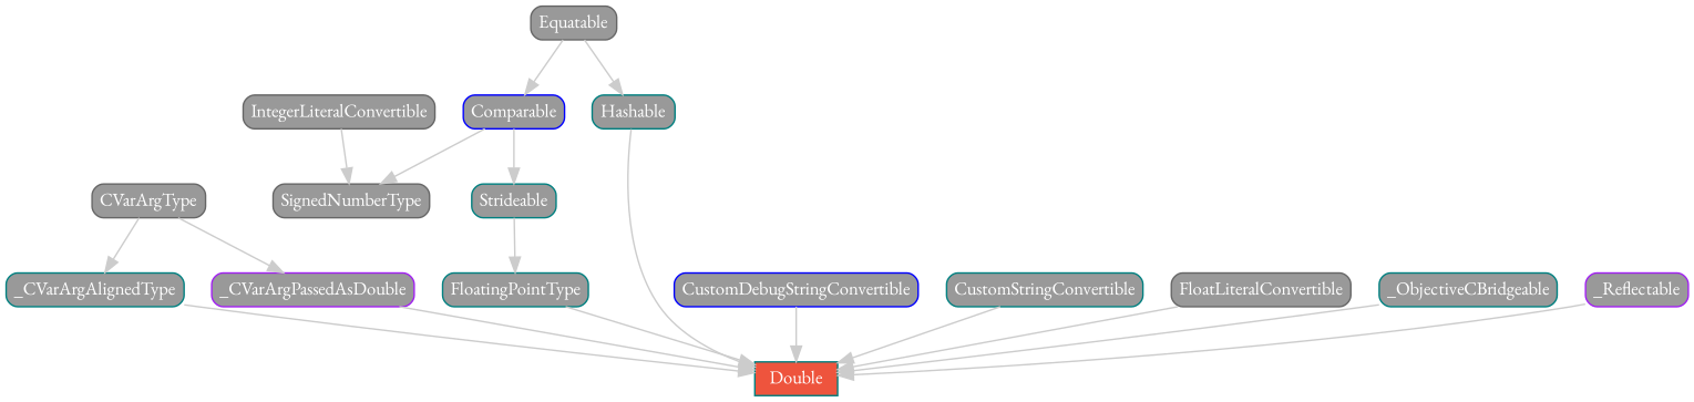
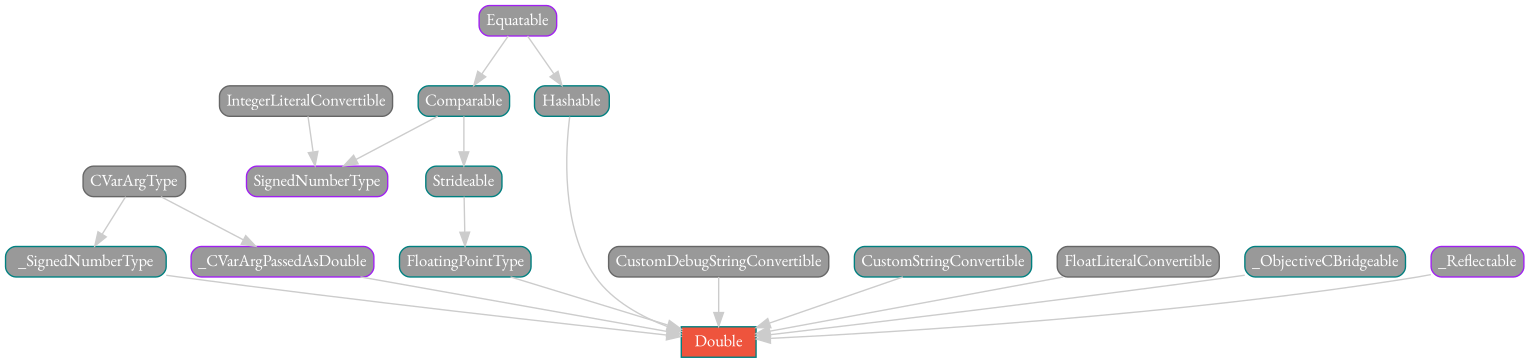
  strict digraph {
    fontname="EB Garamond"
    node [color=teal fillcolor="#999999" fontcolor=white fontname="EB Garamond" fontsize=12 margin="0.07,0.05" shape=box style="filled,rounded"]
    edge [color="#cccccc" fontname="EB Garamond"]
    Double [fillcolor="#ee543d" height=0.3 style=filled]
    CVarArgType [color=gray40 height=0.3]
-   _CVarArgAlignedType [height=0.3]
+   _CVarArgAlignedType [height=0.3 label=_SignedNumberType]
    _CVarArgPassedAsDouble [color=purple height=0.3]
-   Comparable [color=blue height=0.3]
-   SignedNumberType [color=gray40 height=0.3]
+   Comparable [height=0.3]
+   SignedNumberType [color=purple height=0.3]
    Strideable [height=0.3]
    FloatingPointType [height=0.3]
-   CustomDebugStringConvertible [color=blue height=0.3]
+   CustomDebugStringConvertible [color=gray40 height=0.3]
    CustomStringConvertible [height=0.3]
-   Equatable [color=gray40 height=0.3]
+   Equatable [color=purple height=0.3]
    Hashable [height=0.3]
    FloatLiteralConvertible [color=gray40 height=0.3]
    IntegerLiteralConvertible [color=gray40 height=0.3]
    _ObjectiveCBridgeable [height=0.3]
    _Reflectable [color=purple height=0.3]
    subgraph sub_1 {
      rank=max
      Double
    }
    CVarArgType -> _CVarArgAlignedType
    CVarArgType -> _CVarArgPassedAsDouble
    _CVarArgAlignedType -> Double
    _CVarArgPassedAsDouble -> Double
    Comparable -> SignedNumberType
    Comparable -> Strideable
    Strideable -> FloatingPointType
    FloatingPointType -> Double
    CustomDebugStringConvertible -> Double
    CustomStringConvertible -> Double
    Equatable -> Comparable
    Equatable -> Hashable
    Hashable -> Double
    FloatLiteralConvertible -> Double
    IntegerLiteralConvertible -> SignedNumberType
    _ObjectiveCBridgeable -> Double
    _Reflectable -> Double
  }
